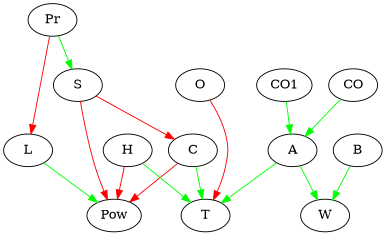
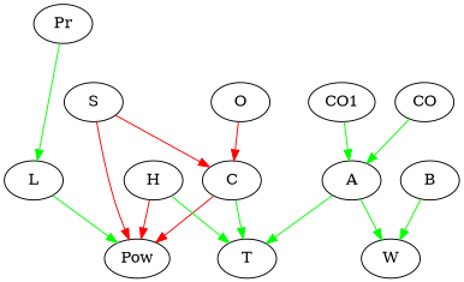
  digraph {
    rankdir=TB
    edge [color=green]
    S
    C
    Pow
    H
    T
    O
    Pr
    L
    CO
    A
    W
    n12 [label=CO1]
    B
    S -> C [color=red]
    S -> Pow [color=red]
    C -> Pow [color=red]
    C -> T
    H -> Pow [color=red]
    H -> T
-   O -> T [color=red]
-   Pr -> S
-   Pr -> L [color=red]
+   O -> C [color=red]
+   Pr -> L
    L -> Pow
    CO -> A
    A -> T
    A -> W
    n12 -> A
    B -> W
  }
